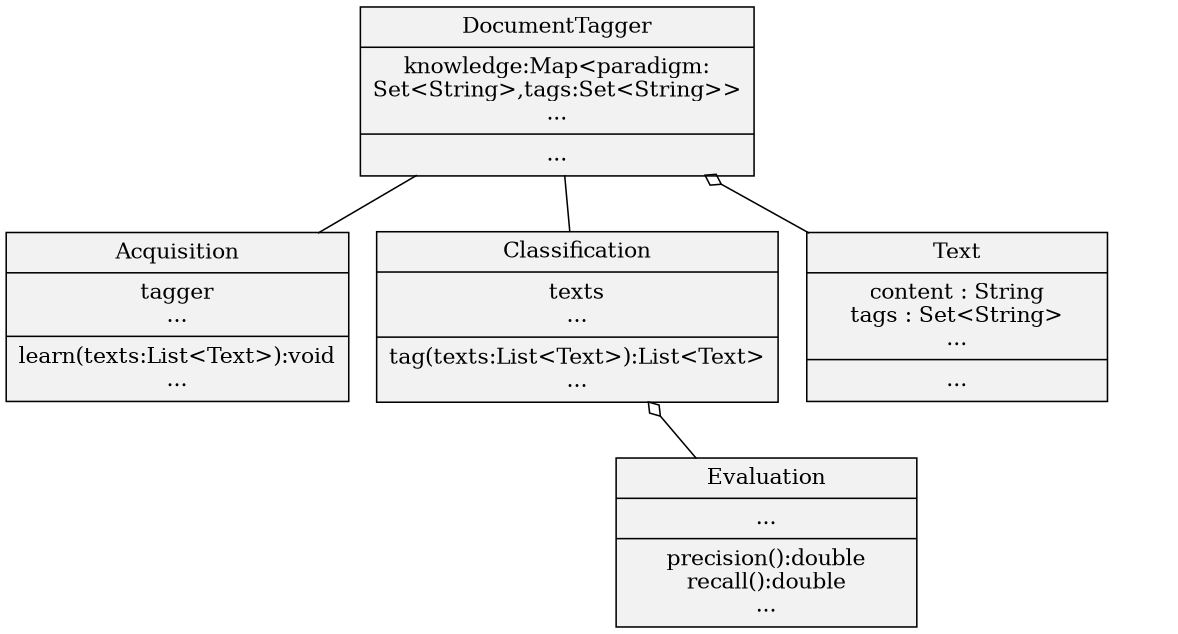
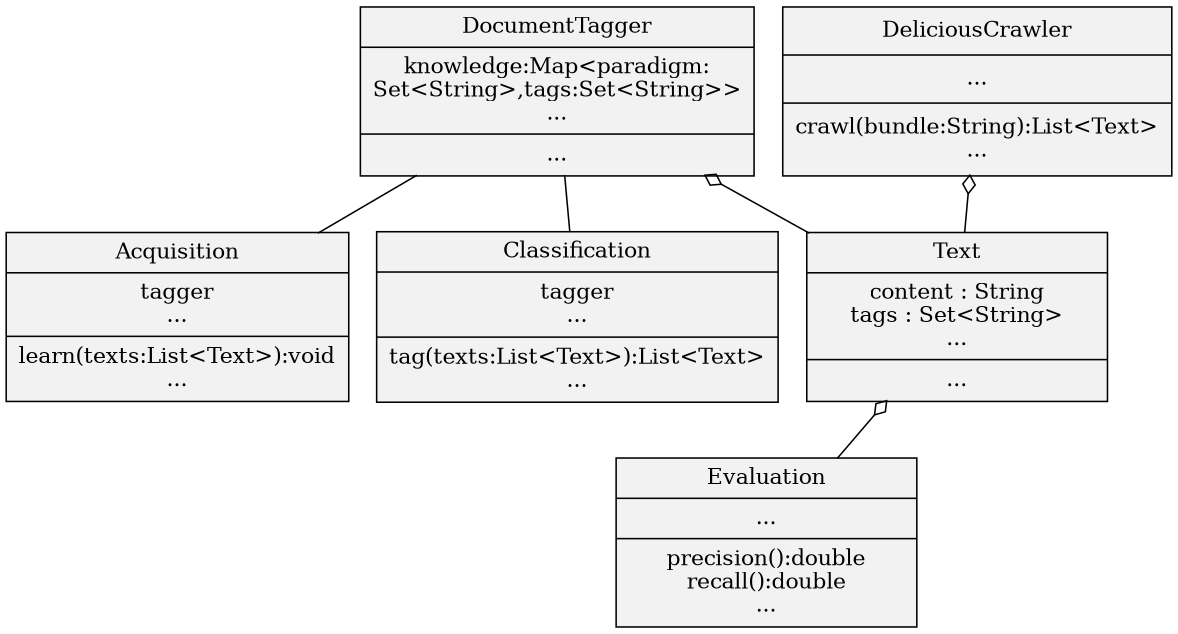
  digraph {
    node [fillcolor=gray95 shape=record style=filled]
    edge [arrowtail=ediamond dir=back]
    n1 [height=1.5 label="{Acquisition|tagger\n...|learn(texts:List\<Text\>):void\n...}" width=2.7]
-   n2 [height=1.5 label="{Classification|texts\n...|tag(texts:List\<Text\>):List\<Text\>\n...}" width=2.7]
+   n2 [height=1.5 label="{Classification|tagger\n...|tag(texts:List\<Text\>):List\<Text\>\n...}" width=2.7]
    n3 [height=1.5 label="{Evaluation|...|precision():double\nrecall():double\n...}" width=2.7]
    n4 [height=1.5 label="{DocumentTagger|knowledge:Map\<paradigm:\nSet\<String\>,tags:Set\<String\>\>\n...|...}" width=2.7]
    n5 [height=1.5 label="{Text|content : String\ntags : Set\<String\>\n...|...}" width=2.7]
-   n2 -> n3
+   n6 [height=1.5 label="{DeliciousCrawler|...|crawl(bundle:String):List\<Text\>\n...}" width=2.7]
+   n5 -> n3
    n4 -> n1 [arrowhead=ediamond arrowtail=none]
    n4 -> n2 [arrowhead=ediamond arrowtail=none]
    n4 -> n5
+   n6 -> n5
  }
